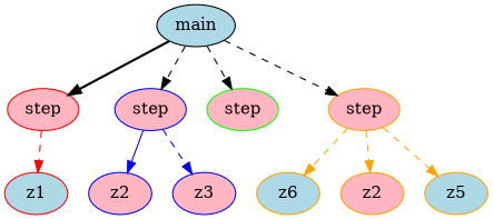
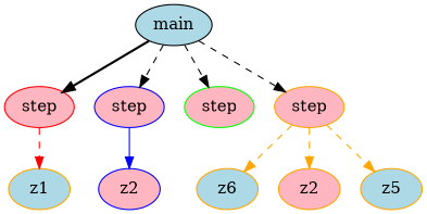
  digraph {
    node [fillcolor=lightpink shape=ellipse style=filled color=orange]
    edge [style=dashed]
    n1 [fillcolor=lightblue label=main color=""]
    n2 [color=red label=step]
    n3 [color=blue label=step]
    n4 [color=green label=step]
    n5 [label=step]
-   n6 [color=red fillcolor=lightblue label=z1]
+   n6 [fillcolor=lightblue label=z1]
    n7 [color=blue label=z2]
-   n8 [color=blue label=z3]
    n9 [fillcolor=lightblue label=z6]
    n10 [label=z2]
    n11 [fillcolor=lightblue label=z5]
    n1 -> n2 [style=bold]
    n1 -> n3
    n1 -> n4
    n1 -> n5
    n2 -> n6 [color=red]
    n3 -> n7 [color=blue style=solid]
-   n3 -> n8 [color=blue]
    n5 -> n9 [color=orange]
    n5 -> n10 [color=orange]
    n5 -> n11 [color=orange]
  }
